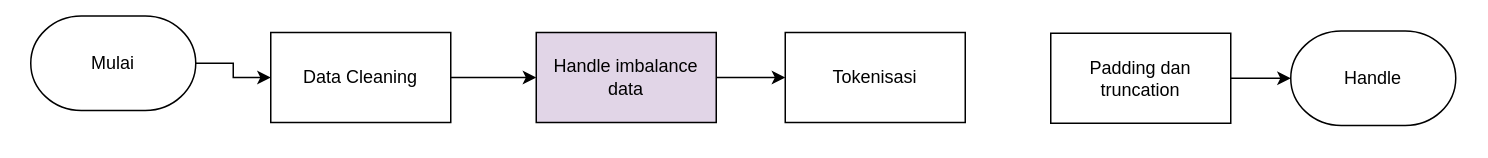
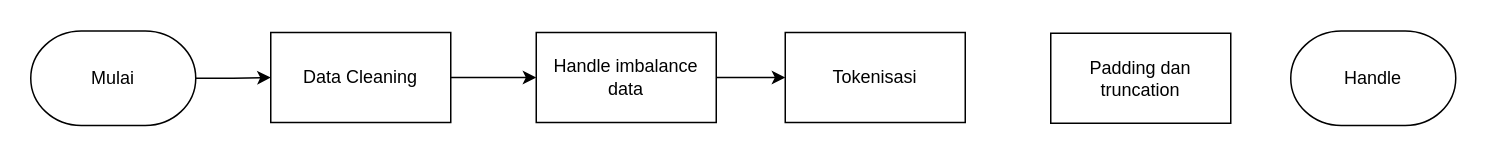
  <mxCell id="0" />
  <mxCell id="1" parent="0" />
  <mxCell id="2" style="edgeStyle=orthogonalEdgeStyle;rounded=0;orthogonalLoop=1;jettySize=auto;html=1;" edge="1" parent="1" source="3" target="6"><mxGeometry relative="1" as="geometry" /></mxCell>
- <mxCell id="3" value="Mulai" style="fixedSize=1;html=1;shape=mxgraph.flowchart.terminator;whiteSpace=wrap;" vertex="1" parent="1"><mxGeometry x="20" y="10" width="110" height="63" as="geometry" /></mxCell>
+ <mxCell id="3" value="Mulai" style="fixedSize=1;html=1;shape=mxgraph.flowchart.terminator;whiteSpace=wrap;" vertex="1" parent="1"><mxGeometry x="20" y="20" width="110" height="63" as="geometry" /></mxCell>
  <mxCell id="4" value="Handle" style="fixedSize=1;html=1;shape=mxgraph.flowchart.terminator;whiteSpace=wrap;" vertex="1" parent="1"><mxGeometry x="860" y="20" width="110" height="63" as="geometry" /></mxCell>
  <mxCell id="5" style="edgeStyle=orthogonalEdgeStyle;rounded=0;orthogonalLoop=1;jettySize=auto;html=1;entryX=0;entryY=0.5;entryDx=0;entryDy=0;" edge="1" parent="1" source="6" target="8"><mxGeometry relative="1" as="geometry" /></mxCell>
  <mxCell id="6" value="Da&lt;span style=&quot;color: rgba(0, 0, 0, 0); font-family: monospace; font-size: 0px; text-align: start; text-wrap: nowrap;&quot;&gt;%3CmxGraphModel%3E%3Croot%3E%3CmxCell%20id%3D%220%22%2F%3E%3CmxCell%20id%3D%221%22%20parent%3D%220%22%2F%3E%3CmxCell%20id%3D%222%22%20value%3D%22Selesai%22%20style%3D%22fixedSize%3D1%3Bhtml%3D1%3Bshape%3Dmxgraph.flowchart.terminator%3BwhiteSpace%3Dwrap%3B%22%20vertex%3D%221%22%20parent%3D%221%22%3E%3CmxGeometry%20x%3D%22-333%22%20y%3D%22135.5%22%20width%3D%22110%22%20height%3D%2263%22%20as%3D%22geometry%22%2F%3E%3C%2FmxCell%3E%3C%2Froot%3E%3C%2FmxGraphModel%3E&lt;/span&gt;ta Cleaning" style="rounded=0;whiteSpace=wrap;html=1;" vertex="1" parent="1"><mxGeometry x="180" y="21" width="120" height="60" as="geometry" /></mxCell>
  <mxCell id="7" style="edgeStyle=orthogonalEdgeStyle;rounded=0;orthogonalLoop=1;jettySize=auto;html=1;" edge="1" parent="1" source="8" target="9"><mxGeometry relative="1" as="geometry" /></mxCell>
- <mxCell id="8" value="Handle imbalance data" style="rounded=0;whiteSpace=wrap;html=1;fillColor=#e1d5e7;" vertex="1" parent="1"><mxGeometry x="357" y="21" width="120" height="60" as="geometry" /></mxCell>
+ <mxCell id="8" value="Handle imbalance data" style="rounded=0;whiteSpace=wrap;html=1;" vertex="1" parent="1"><mxGeometry x="357" y="21" width="120" height="60" as="geometry" /></mxCell>
  <mxCell id="9" value="Tokenisasi" style="rounded=0;whiteSpace=wrap;html=1;" vertex="1" parent="1"><mxGeometry x="523" y="21" width="120" height="60" as="geometry" /></mxCell>
- <mxCell id="10" style="edgeStyle=orthogonalEdgeStyle;rounded=0;orthogonalLoop=1;jettySize=auto;html=1;" edge="1" parent="1" source="11" target="4"><mxGeometry relative="1" as="geometry" /></mxCell>
  <mxCell id="11" value="Padding dan truncation" style="rounded=0;whiteSpace=wrap;html=1;" vertex="1" parent="1"><mxGeometry x="700" y="21.5" width="120" height="60" as="geometry" /></mxCell>
